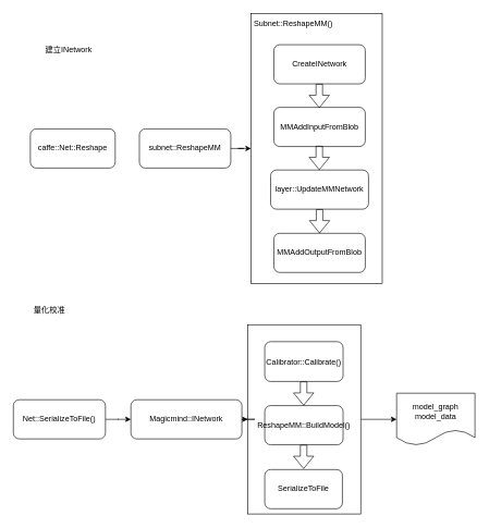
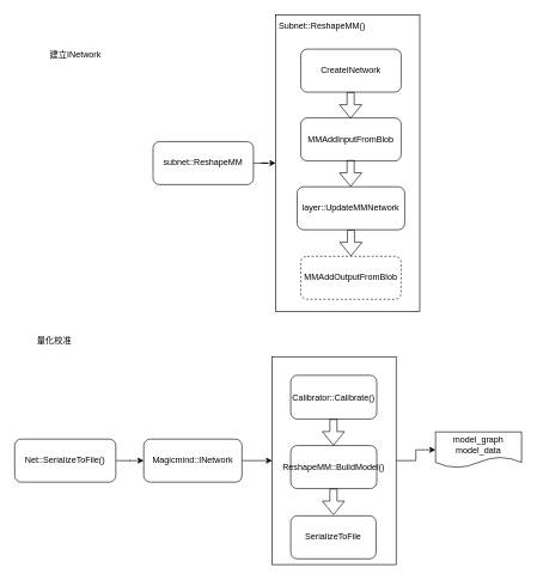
  <mxCell id="0" />
  <mxCell id="1" parent="0" />
  <mxCell id="2" value="" style="edgeStyle=orthogonalEdgeStyle;rounded=0;orthogonalLoop=1;jettySize=auto;html=1;" edge="1" parent="1" source="3" target="25"><mxGeometry relative="1" as="geometry" /></mxCell>
  <mxCell id="3" value="" style="rounded=0;whiteSpace=wrap;html=1;" vertex="1" parent="1"><mxGeometry x="379" y="497" width="173" height="290" as="geometry" /></mxCell>
  <mxCell id="4" value="" style="rounded=0;whiteSpace=wrap;html=1;" parent="1" vertex="1"><mxGeometry x="384" y="20" width="201" height="414" as="geometry" /></mxCell>
- <mxCell id="5" value="caffe::Net::Reshape" style="rounded=1;whiteSpace=wrap;html=1;" parent="1" vertex="1"><mxGeometry x="46" y="197" width="130" height="60" as="geometry" /></mxCell>
  <mxCell id="6" style="edgeStyle=orthogonalEdgeStyle;rounded=0;orthogonalLoop=1;jettySize=auto;html=1;entryX=0;entryY=0.5;entryDx=0;entryDy=0;" parent="1" source="7" target="4" edge="1"><mxGeometry relative="1" as="geometry" /></mxCell>
  <mxCell id="7" value="subnet::ReshapeMM" style="whiteSpace=wrap;html=1;rounded=1;" parent="1" vertex="1"><mxGeometry x="213" y="197" width="140" height="60" as="geometry" /></mxCell>
  <mxCell id="8" value="layer::UpdateMMNetwork" style="whiteSpace=wrap;html=1;rounded=1;" parent="1" vertex="1"><mxGeometry x="414" y="260" width="150" height="60" as="geometry" /></mxCell>
  <mxCell id="9" value="MMAddInputFromBlob" style="whiteSpace=wrap;html=1;rounded=1;" parent="1" vertex="1"><mxGeometry x="419" y="164" width="140" height="60" as="geometry" /></mxCell>
- <mxCell id="10" value="MMAddOutputFromBlob" style="whiteSpace=wrap;html=1;rounded=1;" parent="1" vertex="1"><mxGeometry x="419" y="357" width="140" height="60" as="geometry" /></mxCell>
+ <mxCell id="10" value="MMAddOutputFromBlob" style="whiteSpace=wrap;html=1;rounded=1;dashed=1;" parent="1" vertex="1"><mxGeometry x="419" y="357" width="140" height="60" as="geometry" /></mxCell>
  <mxCell id="11" value="CreateINetwork" style="whiteSpace=wrap;html=1;rounded=1;" parent="1" vertex="1"><mxGeometry x="419" y="68" width="140" height="60" as="geometry" /></mxCell>
  <mxCell id="12" value="" style="shape=flexArrow;endArrow=classic;html=1;exitX=0.5;exitY=1;exitDx=0;exitDy=0;entryX=0.5;entryY=0;entryDx=0;entryDy=0;" parent="1" source="8" target="10" edge="1"><mxGeometry width="50" height="50" relative="1" as="geometry"><mxPoint x="378" y="376" as="sourcePoint" /><mxPoint x="428" y="326" as="targetPoint" /></mxGeometry></mxCell>
  <mxCell id="13" value="" style="shape=flexArrow;endArrow=classic;html=1;exitX=0.5;exitY=1;exitDx=0;exitDy=0;entryX=0.5;entryY=0;entryDx=0;entryDy=0;" parent="1" edge="1"><mxGeometry width="50" height="50" relative="1" as="geometry"><mxPoint x="488.58" y="223" as="sourcePoint" /><mxPoint x="488.58" y="260" as="targetPoint" /></mxGeometry></mxCell>
  <mxCell id="14" value="" style="shape=flexArrow;endArrow=classic;html=1;exitX=0.5;exitY=1;exitDx=0;exitDy=0;entryX=0.5;entryY=0;entryDx=0;entryDy=0;" parent="1" edge="1"><mxGeometry width="50" height="50" relative="1" as="geometry"><mxPoint x="488.58" y="128" as="sourcePoint" /><mxPoint x="488.58" y="165" as="targetPoint" /></mxGeometry></mxCell>
  <mxCell id="15" value="" style="edgeStyle=orthogonalEdgeStyle;rounded=0;orthogonalLoop=1;jettySize=auto;html=1;" parent="1" source="16" target="18" edge="1"><mxGeometry relative="1" as="geometry" /></mxCell>
  <mxCell id="16" value="Net::SerializeToFile()" style="rounded=1;whiteSpace=wrap;html=1;" parent="1" vertex="1"><mxGeometry x="20" y="612" width="141" height="60" as="geometry" /></mxCell>
  <mxCell id="17" style="edgeStyle=orthogonalEdgeStyle;rounded=0;orthogonalLoop=1;jettySize=auto;html=1;entryX=0;entryY=0.5;entryDx=0;entryDy=0;" edge="1" parent="1" source="18" target="3"><mxGeometry relative="1" as="geometry" /></mxCell>
- <mxCell id="18" value="Magicmind::INetwork" style="whiteSpace=wrap;html=1;rounded=1;" parent="1" vertex="1"><mxGeometry x="200" y="612" width="170" height="60" as="geometry" /></mxCell>
+ <mxCell id="18" value="Magicmind::INetwork" style="whiteSpace=wrap;html=1;rounded=1;" parent="1" vertex="1"><mxGeometry x="200" y="612" width="137" height="60" as="geometry" /></mxCell>
  <mxCell id="19" value="Subnet::ReshapeMM()" style="text;html=1;strokeColor=none;fillColor=none;align=center;verticalAlign=middle;whiteSpace=wrap;rounded=0;" parent="1" vertex="1"><mxGeometry x="429" y="26" width="40" height="20" as="geometry" /></mxCell>
  <mxCell id="20" value="Calibrator::Calibrate()" style="whiteSpace=wrap;html=1;rounded=1;" vertex="1" parent="1"><mxGeometry x="405" y="523" width="120" height="61" as="geometry" /></mxCell>
  <mxCell id="21" value="ReshapeMM::BuildModel()" style="whiteSpace=wrap;html=1;rounded=1;" vertex="1" parent="1"><mxGeometry x="405" y="621" width="120" height="60" as="geometry" /></mxCell>
  <mxCell id="22" value="" style="shape=flexArrow;endArrow=classic;html=1;exitX=0.5;exitY=1;exitDx=0;exitDy=0;entryX=0.5;entryY=0;entryDx=0;entryDy=0;" edge="1" parent="1"><mxGeometry width="50" height="50" relative="1" as="geometry"><mxPoint x="464.58" y="584" as="sourcePoint" /><mxPoint x="464.58" y="621" as="targetPoint" /></mxGeometry></mxCell>
  <mxCell id="23" value="" style="shape=flexArrow;endArrow=classic;html=1;exitX=0.5;exitY=1;exitDx=0;exitDy=0;entryX=0.5;entryY=0;entryDx=0;entryDy=0;" edge="1" parent="1"><mxGeometry width="50" height="50" relative="1" as="geometry"><mxPoint x="464.58" y="681" as="sourcePoint" /><mxPoint x="464.58" y="718" as="targetPoint" /></mxGeometry></mxCell>
  <mxCell id="24" value="SerializeToFile" style="whiteSpace=wrap;html=1;rounded=1;" vertex="1" parent="1"><mxGeometry x="405" y="719" width="119" height="60" as="geometry" /></mxCell>
- <mxCell id="25" value="model_graph&lt;br&gt;model_data" style="shape=document;whiteSpace=wrap;html=1;boundedLbl=1;rounded=0;" vertex="1" parent="1"><mxGeometry x="607" y="602" width="120" height="80" as="geometry" /></mxCell>
+ <mxCell id="25" value="model_graph&lt;br&gt;model_data" style="shape=document;whiteSpace=wrap;html=1;boundedLbl=1;rounded=0;" vertex="1" parent="1"><mxGeometry x="607" y="602" width="120" height="50" as="geometry" /></mxCell>
  <mxCell id="26" value="建立INetwork" style="text;html=1;strokeColor=none;fillColor=none;align=center;verticalAlign=middle;whiteSpace=wrap;rounded=0;" vertex="1" parent="1"><mxGeometry x="36" y="66" width="138" height="20" as="geometry" /></mxCell>
  <mxCell id="27" value="量化校准" style="text;html=1;align=center;verticalAlign=middle;resizable=0;points=[];autosize=1;" vertex="1" parent="1"><mxGeometry x="46" y="466" width="58" height="18" as="geometry" /></mxCell>
